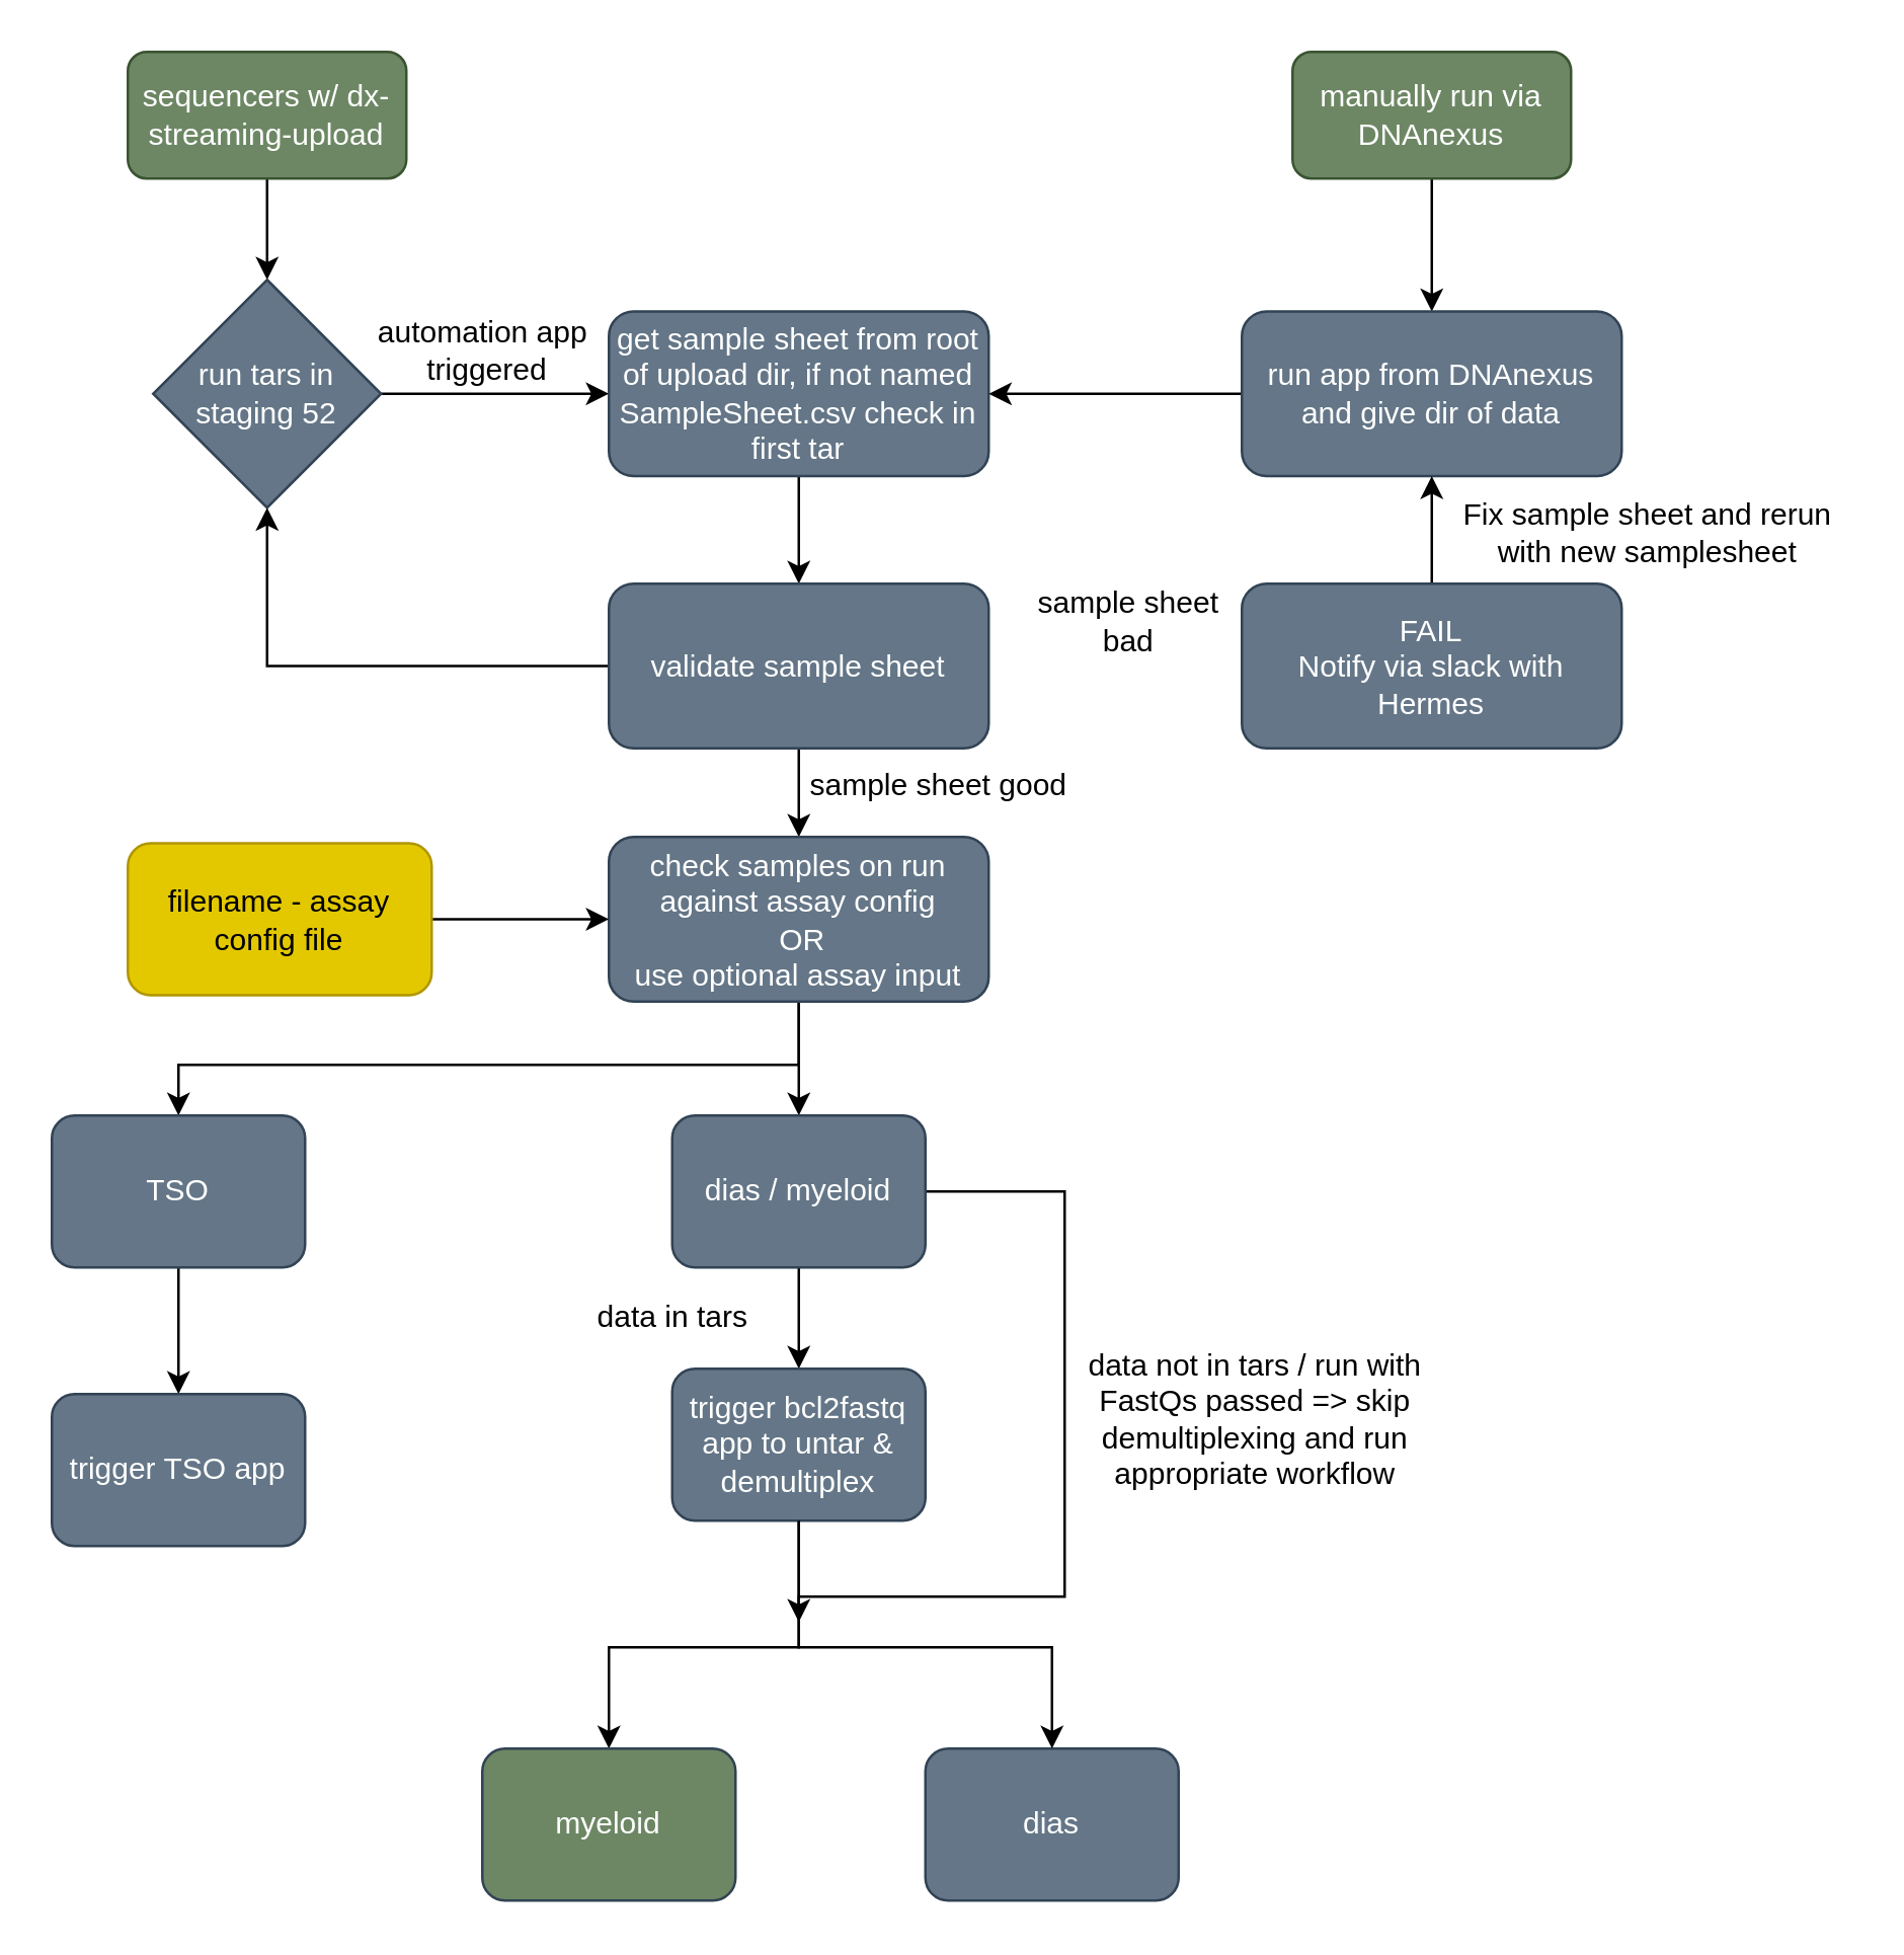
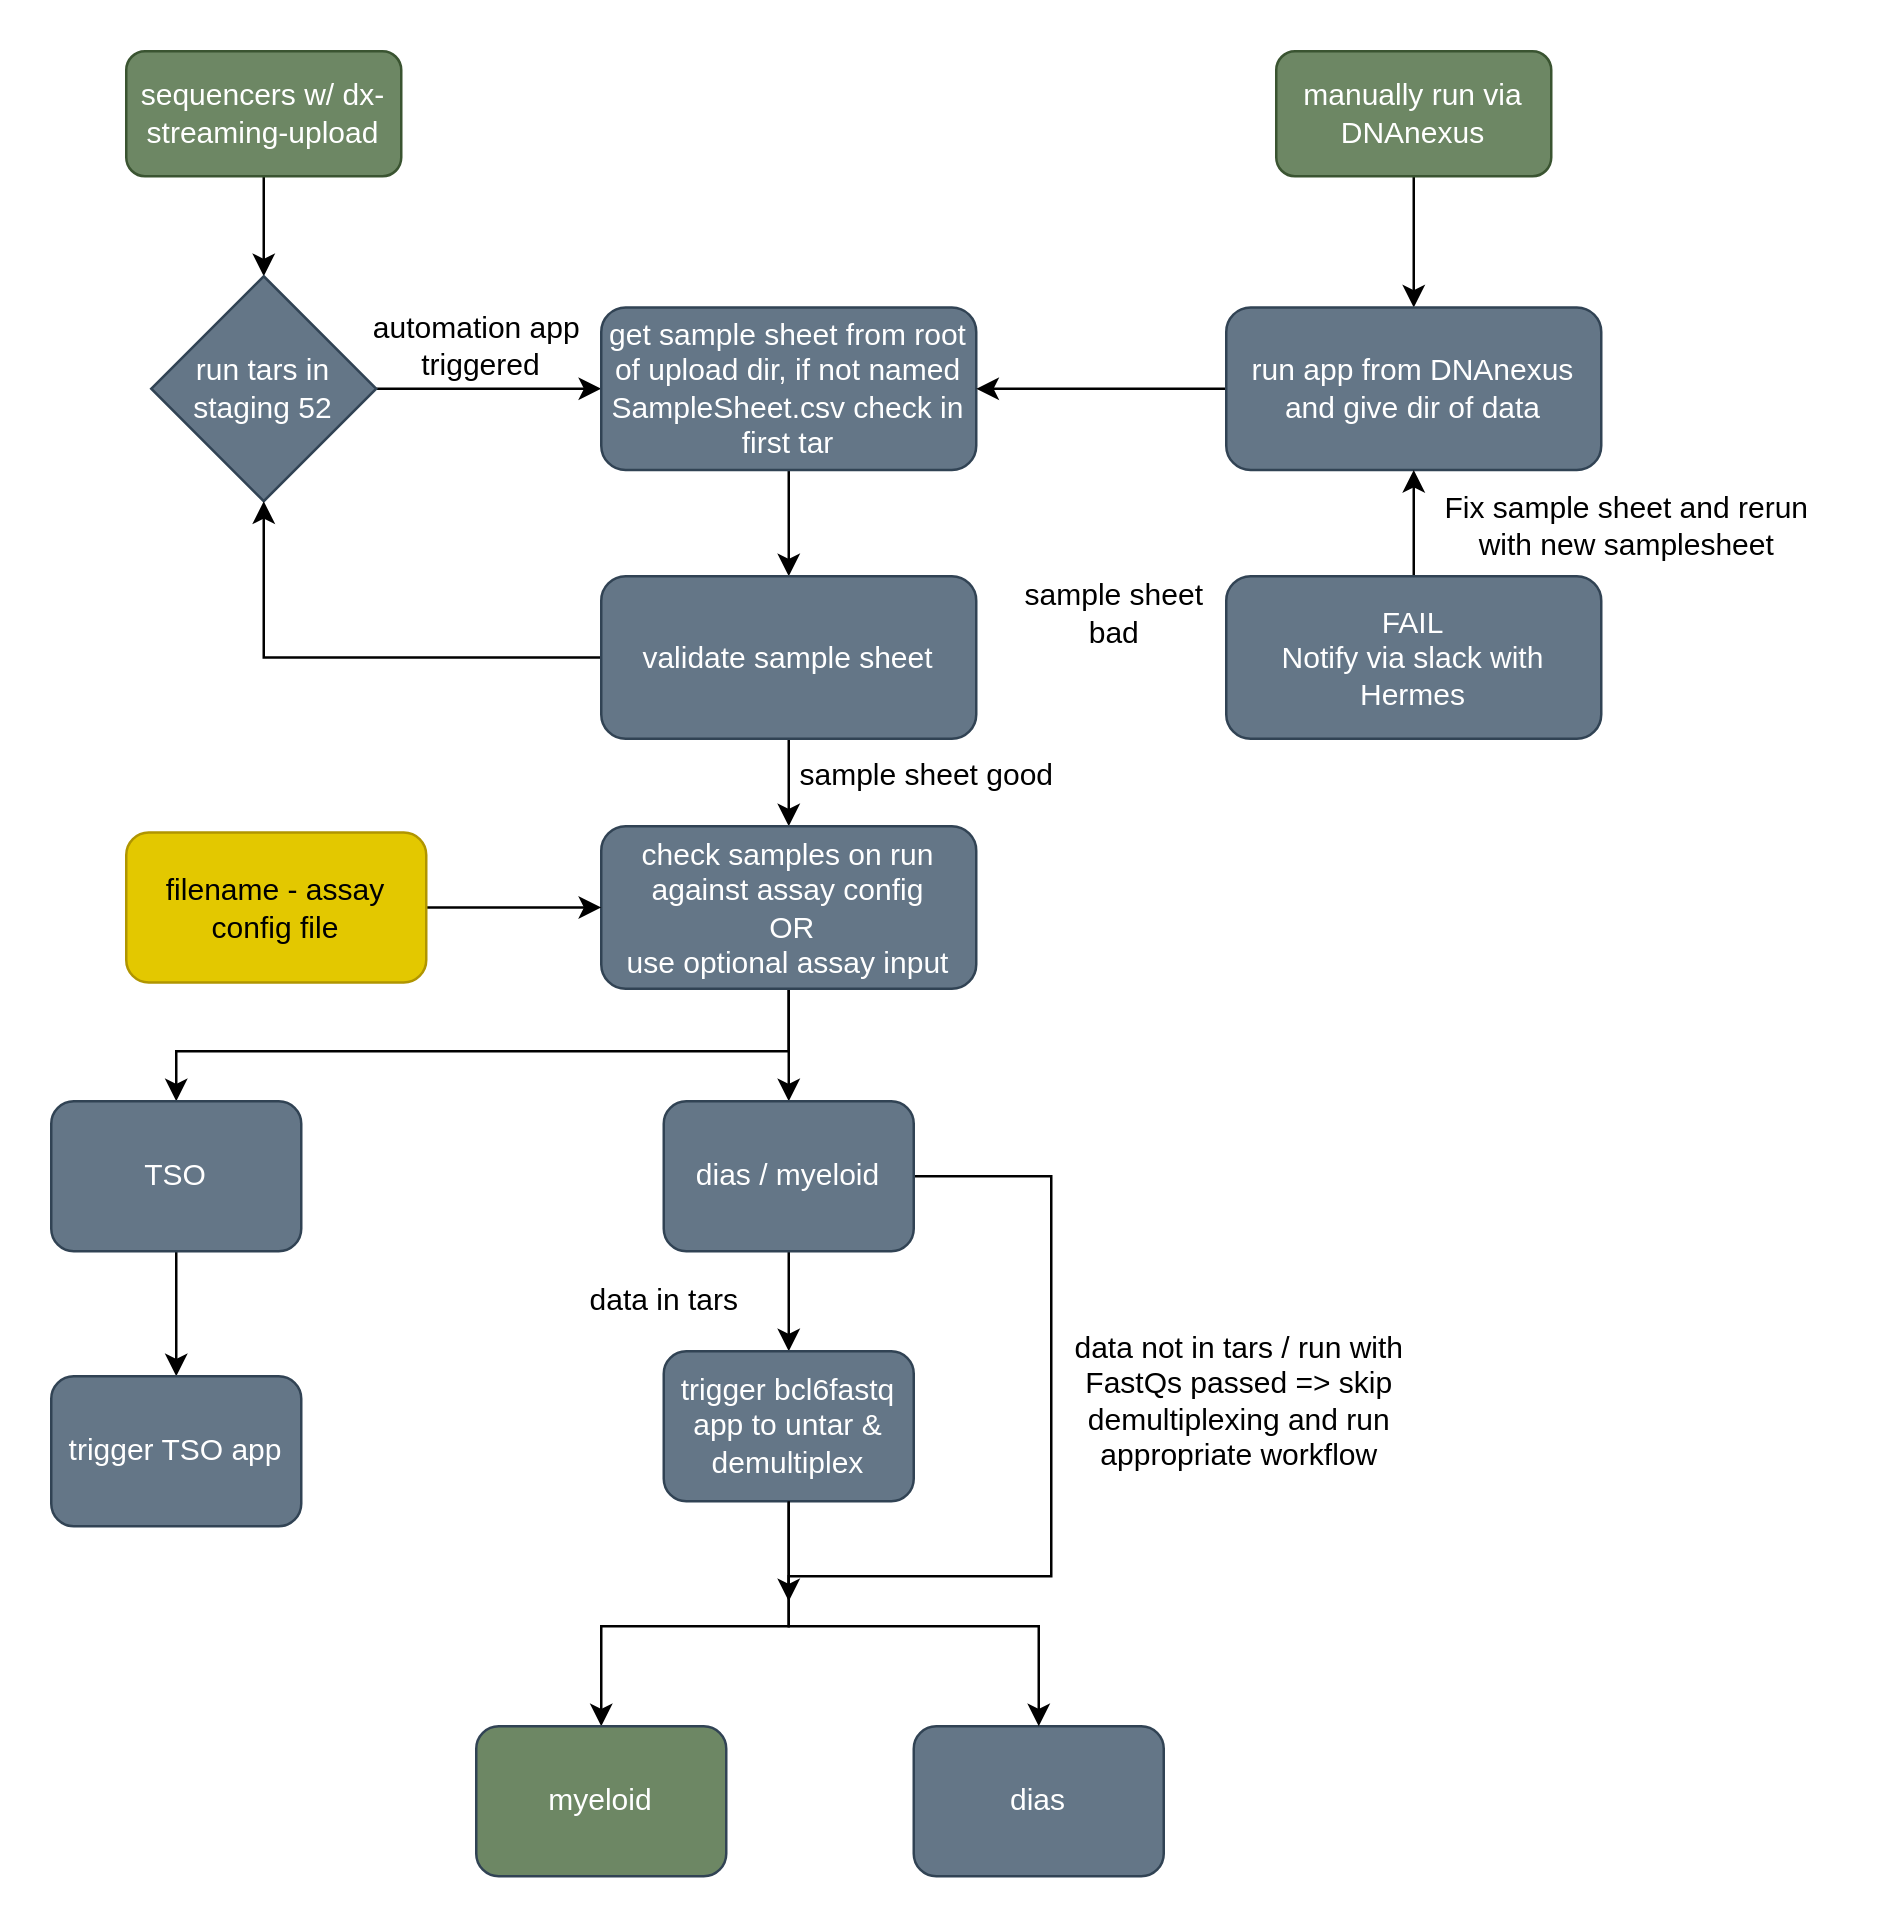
  <mxCell id="0" />
  <mxCell id="1" parent="0" />
  <mxCell id="2" value="" style="edgeStyle=orthogonalEdgeStyle;rounded=0;orthogonalLoop=1;jettySize=auto;html=1;strokeColor=#000000;" parent="1" source="3" target="5" edge="1"><mxGeometry relative="1" as="geometry" /></mxCell>
  <mxCell id="3" value="sequencers w/ dx-streaming-upload" style="rounded=1;whiteSpace=wrap;html=1;fillColor=#6d8764;strokeColor=#3A5431;fontColor=#ffffff;" parent="1" vertex="1"><mxGeometry x="50" y="20" width="110" height="50" as="geometry" /></mxCell>
  <mxCell id="4" value="" style="edgeStyle=orthogonalEdgeStyle;rounded=0;orthogonalLoop=1;jettySize=auto;html=1;strokeColor=#000000;" parent="1" source="5" target="7" edge="1"><mxGeometry relative="1" as="geometry" /></mxCell>
  <mxCell id="5" value="run tars in staging 52" style="rhombus;whiteSpace=wrap;html=1;fillColor=#647687;strokeColor=#314354;fontColor=#ffffff;" parent="1" vertex="1"><mxGeometry x="60" y="110" width="90" height="90" as="geometry" /></mxCell>
  <mxCell id="6" value="" style="edgeStyle=orthogonalEdgeStyle;rounded=0;orthogonalLoop=1;jettySize=auto;html=1;strokeColor=#000000;" parent="1" source="7" target="15" edge="1"><mxGeometry relative="1" as="geometry" /></mxCell>
  <mxCell id="7" value="get sample sheet from root of upload dir, if not named SampleSheet.csv check in first tar" style="rounded=1;whiteSpace=wrap;html=1;fillColor=#647687;strokeColor=#314354;fontColor=#ffffff;" parent="1" vertex="1"><mxGeometry x="240" y="122.5" width="150" height="65" as="geometry" /></mxCell>
  <mxCell id="8" value="&lt;font color=&quot;#000000&quot;&gt;automation app&lt;br&gt;&amp;nbsp;triggered&lt;/font&gt;" style="text;html=1;align=center;verticalAlign=middle;resizable=0;points=[];autosize=1;strokeColor=none;" parent="1" vertex="1"><mxGeometry x="140" y="122.5" width="100" height="30" as="geometry" /></mxCell>
  <mxCell id="9" value="" style="edgeStyle=orthogonalEdgeStyle;rounded=0;orthogonalLoop=1;jettySize=auto;html=1;strokeColor=#000000;" parent="1" source="10" target="12" edge="1"><mxGeometry relative="1" as="geometry" /></mxCell>
  <mxCell id="10" value="manually run via DNAnexus" style="rounded=1;whiteSpace=wrap;html=1;fillColor=#6d8764;strokeColor=#3A5431;fontColor=#ffffff;" parent="1" vertex="1"><mxGeometry x="510" y="20" width="110" height="50" as="geometry" /></mxCell>
  <mxCell id="11" value="" style="edgeStyle=orthogonalEdgeStyle;rounded=0;orthogonalLoop=1;jettySize=auto;html=1;strokeColor=#000000;" parent="1" source="12" target="7" edge="1"><mxGeometry relative="1" as="geometry" /></mxCell>
  <mxCell id="12" value="run app from DNAnexus and give dir of data" style="rounded=1;whiteSpace=wrap;html=1;fillColor=#647687;strokeColor=#314354;fontColor=#ffffff;" parent="1" vertex="1"><mxGeometry x="490" y="122.5" width="150" height="65" as="geometry" /></mxCell>
  <mxCell id="13" value="" style="edgeStyle=orthogonalEdgeStyle;rounded=0;orthogonalLoop=1;jettySize=auto;html=1;strokeColor=#000000;" parent="1" source="15" target="5" edge="1"><mxGeometry relative="1" as="geometry" /></mxCell>
  <mxCell id="14" value="" style="edgeStyle=orthogonalEdgeStyle;rounded=0;orthogonalLoop=1;jettySize=auto;html=1;strokeColor=#000000;" parent="1" source="15" target="22" edge="1"><mxGeometry relative="1" as="geometry" /></mxCell>
  <mxCell id="15" value="validate sample sheet" style="rounded=1;whiteSpace=wrap;html=1;fillColor=#647687;strokeColor=#314354;fontColor=#ffffff;" parent="1" vertex="1"><mxGeometry x="240" y="230" width="150" height="65" as="geometry" /></mxCell>
  <mxCell id="16" value="" style="edgeStyle=orthogonalEdgeStyle;rounded=0;orthogonalLoop=1;jettySize=auto;html=1;strokeColor=#000000;" parent="1" source="17" target="12" edge="1"><mxGeometry relative="1" as="geometry" /></mxCell>
  <mxCell id="17" value="FAIL&lt;br&gt;Notify via slack with Hermes" style="rounded=1;whiteSpace=wrap;html=1;fillColor=#647687;strokeColor=#314354;fontColor=#ffffff;" parent="1" vertex="1"><mxGeometry x="490" y="230" width="150" height="65" as="geometry" /></mxCell>
  <mxCell id="18" value="&lt;font color=&quot;#000000&quot;&gt;sample sheet&lt;br&gt;bad&lt;/font&gt;" style="text;html=1;align=center;verticalAlign=middle;resizable=0;points=[];autosize=1;strokeColor=none;" parent="1" vertex="1"><mxGeometry x="400" y="230" width="90" height="30" as="geometry" /></mxCell>
  <mxCell id="19" value="&lt;font color=&quot;#000000&quot;&gt;Fix sample sheet and rerun&lt;br&gt;with new samplesheet&lt;/font&gt;" style="text;html=1;align=center;verticalAlign=middle;resizable=0;points=[];autosize=1;strokeColor=none;" parent="1" vertex="1"><mxGeometry x="570" y="195" width="160" height="30" as="geometry" /></mxCell>
  <mxCell id="20" value="" style="edgeStyle=orthogonalEdgeStyle;rounded=0;orthogonalLoop=1;jettySize=auto;html=1;strokeColor=#000000;" parent="1" source="22" target="28" edge="1"><mxGeometry relative="1" as="geometry" /></mxCell>
  <mxCell id="21" value="" style="edgeStyle=orthogonalEdgeStyle;rounded=0;orthogonalLoop=1;jettySize=auto;html=1;strokeColor=#000000;entryX=0.5;entryY=0;entryDx=0;entryDy=0;" parent="1" source="22" target="30" edge="1"><mxGeometry relative="1" as="geometry"><mxPoint x="210" y="420" as="targetPoint" /><Array as="points"><mxPoint x="315" y="420" /><mxPoint x="70" y="420" /></Array></mxGeometry></mxCell>
  <mxCell id="22" value="check samples on run against assay config &lt;br&gt;&amp;nbsp;OR&lt;br&gt;use optional assay input" style="rounded=1;whiteSpace=wrap;html=1;fillColor=#647687;strokeColor=#314354;fontColor=#ffffff;" parent="1" vertex="1"><mxGeometry x="240" y="330" width="150" height="65" as="geometry" /></mxCell>
  <mxCell id="23" value="" style="edgeStyle=orthogonalEdgeStyle;rounded=0;orthogonalLoop=1;jettySize=auto;html=1;strokeColor=#000000;" parent="1" source="24" target="22" edge="1"><mxGeometry relative="1" as="geometry" /></mxCell>
  <mxCell id="24" value="filename - assay config file" style="rounded=1;whiteSpace=wrap;html=1;fillColor=#e3c800;strokeColor=#B09500;fontColor=#000000;" parent="1" vertex="1"><mxGeometry x="50" y="332.5" width="120" height="60" as="geometry" /></mxCell>
  <mxCell id="25" value="&lt;font color=&quot;#000000&quot;&gt;sample sheet good&lt;/font&gt;" style="text;html=1;align=center;verticalAlign=middle;resizable=0;points=[];autosize=1;strokeColor=none;" parent="1" vertex="1"><mxGeometry x="310" y="300" width="120" height="20" as="geometry" /></mxCell>
  <mxCell id="26" value="" style="edgeStyle=orthogonalEdgeStyle;rounded=0;orthogonalLoop=1;jettySize=auto;html=1;strokeColor=#000000;" parent="1" source="28" edge="1"><mxGeometry relative="1" as="geometry"><mxPoint x="315" y="640" as="targetPoint" /><Array as="points"><mxPoint x="420" y="470" /><mxPoint x="420" y="630" /><mxPoint x="315" y="630" /></Array></mxGeometry></mxCell>
  <mxCell id="27" value="" style="edgeStyle=orthogonalEdgeStyle;rounded=0;orthogonalLoop=1;jettySize=auto;html=1;strokeColor=#000000;" parent="1" source="28" target="32" edge="1"><mxGeometry relative="1" as="geometry" /></mxCell>
  <mxCell id="28" value="dias / myeloid" style="rounded=1;whiteSpace=wrap;html=1;fillColor=#647687;strokeColor=#314354;fontColor=#ffffff;" parent="1" vertex="1"><mxGeometry x="265" y="440" width="100" height="60" as="geometry" /></mxCell>
  <mxCell id="29" value="" style="edgeStyle=orthogonalEdgeStyle;rounded=0;orthogonalLoop=1;jettySize=auto;html=1;strokeColor=#000000;" parent="1" source="30" target="36" edge="1"><mxGeometry relative="1" as="geometry" /></mxCell>
  <mxCell id="30" value="TSO" style="rounded=1;whiteSpace=wrap;html=1;fillColor=#647687;strokeColor=#314354;fontColor=#ffffff;" parent="1" vertex="1"><mxGeometry x="20" y="440" width="100" height="60" as="geometry" /></mxCell>
  <mxCell id="31" value="" style="edgeStyle=orthogonalEdgeStyle;rounded=0;orthogonalLoop=1;jettySize=auto;html=1;strokeColor=#000000;entryX=0.5;entryY=0;entryDx=0;entryDy=0;" parent="1" source="32" target="37" edge="1"><mxGeometry relative="1" as="geometry"><Array as="points"><mxPoint x="315" y="650" /><mxPoint x="240" y="650" /></Array></mxGeometry></mxCell>
- <mxCell id="32" value="trigger bcl2fastq app to untar &amp;amp; demultiplex" style="rounded=1;whiteSpace=wrap;html=1;fillColor=#647687;strokeColor=#314354;fontColor=#ffffff;" parent="1" vertex="1"><mxGeometry x="265" y="540" width="100" height="60" as="geometry" /></mxCell>
+ <mxCell id="32" value="trigger bcl6fastq app to untar &amp;amp; demultiplex" style="rounded=1;whiteSpace=wrap;html=1;fillColor=#647687;strokeColor=#314354;fontColor=#ffffff;" parent="1" vertex="1"><mxGeometry x="265" y="540" width="100" height="60" as="geometry" /></mxCell>
  <mxCell id="33" value="&lt;font color=&quot;#000000&quot;&gt;data in tars&lt;/font&gt;" style="text;html=1;align=center;verticalAlign=middle;resizable=0;points=[];autosize=1;strokeColor=none;" parent="1" vertex="1"><mxGeometry x="230" y="510" width="70" height="20" as="geometry" /></mxCell>
  <mxCell id="34" value="dias" style="rounded=1;whiteSpace=wrap;html=1;fillColor=#647687;strokeColor=#314354;fontColor=#ffffff;" parent="1" vertex="1"><mxGeometry x="365" y="690" width="100" height="60" as="geometry" /></mxCell>
  <mxCell id="35" value="&lt;font color=&quot;#000000&quot;&gt;data not in tars / run with&lt;br&gt;FastQs passed =&amp;gt; skip&lt;br&gt;demultiplexing and run&lt;br&gt;appropriate workflow&lt;br&gt;&lt;/font&gt;" style="text;html=1;align=center;verticalAlign=middle;resizable=0;points=[];autosize=1;strokeColor=none;" parent="1" vertex="1"><mxGeometry x="420" y="530" width="150" height="60" as="geometry" /></mxCell>
  <mxCell id="36" value="trigger TSO app" style="rounded=1;whiteSpace=wrap;html=1;fillColor=#647687;strokeColor=#314354;fontColor=#ffffff;" parent="1" vertex="1"><mxGeometry x="20" y="550" width="100" height="60" as="geometry" /></mxCell>
  <mxCell id="37" value="myeloid" style="rounded=1;whiteSpace=wrap;html=1;fillColor=#6d8764;strokeColor=#314354;fontColor=#ffffff;" vertex="1" parent="1"><mxGeometry x="190" y="690" width="100" height="60" as="geometry" /></mxCell>
  <mxCell id="38" value="" style="edgeStyle=orthogonalEdgeStyle;rounded=0;orthogonalLoop=1;jettySize=auto;html=1;strokeColor=#000000;entryX=0.5;entryY=0;entryDx=0;entryDy=0;exitX=0.5;exitY=1;exitDx=0;exitDy=0;" edge="1" parent="1" source="32" target="34"><mxGeometry relative="1" as="geometry"><mxPoint x="325" y="610" as="sourcePoint" /><mxPoint x="250" y="700" as="targetPoint" /><Array as="points"><mxPoint x="315" y="650" /><mxPoint x="415" y="650" /></Array></mxGeometry></mxCell>
